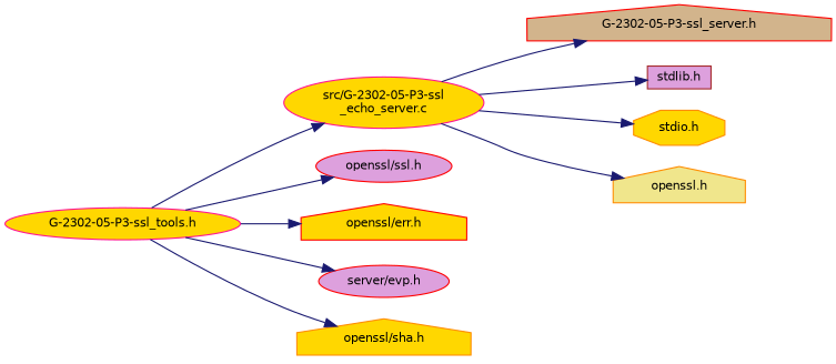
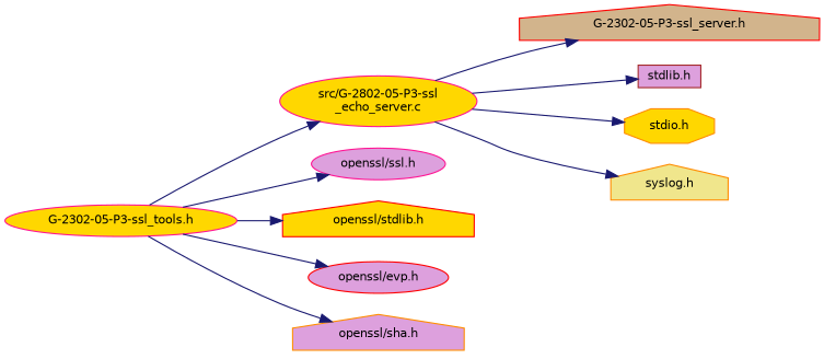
  digraph {
    rankdir=LR
    node [color=red fillcolor=gold fontname=Helvetica fontsize=10 shape=ellipse style=filled]
    edge [color=midnightblue fontname=Helvetica fontsize=10 labelfontname=Helvetica labelfontsize=10 style=solid]
-   n1 [color=deeppink fontcolor=black height=0.2 label="src/G-2302-05-P3-ssl\l_echo_server.c" width=0.4]
+   n1 [color=deeppink fontcolor=black height=0.2 label="src/G-2802-05-P3-ssl\l_echo_server.c" width=0.4]
    n2 [fillcolor=tan height=0.2 label="G-2302-05-P3-ssl_server.h" shape=house width=0.4]
    n3 [color=brown fillcolor=plum height=0.2 label="stdlib.h" shape=box width=0.4]
    n4 [color=darkorange height=0.2 label="stdio.h" shape=octagon width=0.4]
-   n5 [color=darkorange fillcolor=khaki height=0.2 label="openssl.h" shape=house width=0.4]
+   n5 [color=darkorange fillcolor=khaki height=0.2 label="syslog.h" shape=house width=0.4]
    n6 [color=deeppink height=0.2 label="G-2302-05-P3-ssl_tools.h" width=0.4]
-   n7 [fillcolor=plum height=0.2 label="openssl/ssl.h" width=0.4]
-   n8 [height=0.2 label="openssl/err.h" shape=house width=0.4]
-   n9 [fillcolor=plum height=0.2 label="server/evp.h" width=0.4]
-   n10 [color=darkorange height=0.2 label="openssl/sha.h" shape=house width=0.4]
+   n7 [color=deeppink fillcolor=plum height=0.2 label="openssl/ssl.h" width=0.4]
+   n8 [height=0.2 label="openssl/stdlib.h" shape=house width=0.4]
+   n9 [fillcolor=plum height=0.2 label="openssl/evp.h" width=0.4]
+   n10 [color=darkorange fillcolor=plum height=0.2 label="openssl/sha.h" shape=house width=0.4]
    n1 -> n2
    n1 -> n3
    n1 -> n4
    n1 -> n5
    n6 -> n1
    n6 -> n7
    n6 -> n8
    n6 -> n9
    n6 -> n10
  }
